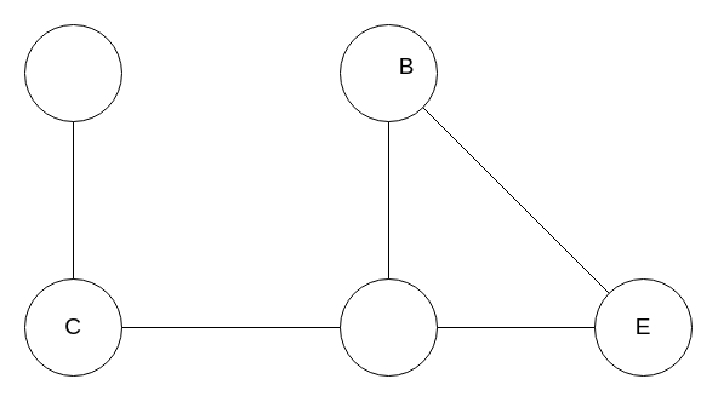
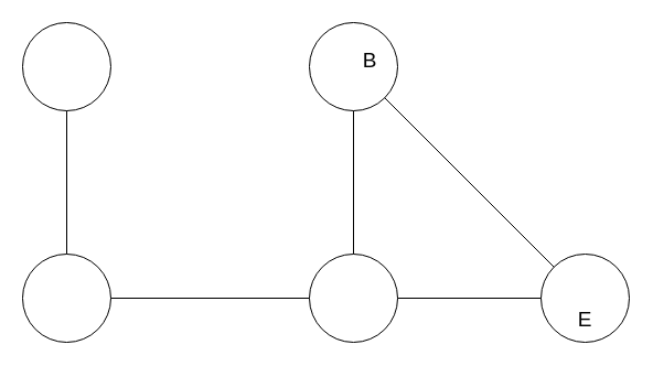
  <mxCell id="0" />
  <mxCell id="1" parent="0" />
  <mxCell id="2" value="" style="ellipse;whiteSpace=wrap;html=1;aspect=fixed;" vertex="1" parent="1"><mxGeometry x="20" y="20" width="80" height="80" as="geometry" /></mxCell>
  <mxCell id="3" value="" style="ellipse;whiteSpace=wrap;html=1;aspect=fixed;" vertex="1" parent="1"><mxGeometry x="280" y="20" width="80" height="80" as="geometry" /></mxCell>
  <mxCell id="4" value="&lt;span style=&quot;font-size: 19px&quot;&gt;B&lt;/span&gt;" style="text;html=1;strokeColor=none;fillColor=none;align=center;verticalAlign=middle;whiteSpace=wrap;rounded=0;" vertex="1" parent="1"><mxGeometry x="315" y="45" width="40" height="20" as="geometry" /></mxCell>
  <mxCell id="5" value="" style="ellipse;whiteSpace=wrap;html=1;aspect=fixed;" vertex="1" parent="1"><mxGeometry x="20" y="230" width="80" height="80" as="geometry" /></mxCell>
- <mxCell id="6" value="&lt;span style=&quot;font-size: 19px&quot;&gt;C&lt;/span&gt;" style="text;html=1;strokeColor=none;fillColor=none;align=center;verticalAlign=middle;whiteSpace=wrap;rounded=0;" vertex="1" parent="1"><mxGeometry x="40" y="260" width="40" height="20" as="geometry" /></mxCell>
  <mxCell id="7" value="" style="ellipse;whiteSpace=wrap;html=1;aspect=fixed;" vertex="1" parent="1"><mxGeometry x="280" y="230" width="80" height="80" as="geometry" /></mxCell>
  <mxCell id="8" value="" style="endArrow=none;html=1;entryX=0.5;entryY=1;entryDx=0;entryDy=0;" edge="1" parent="1" source="5" target="2"><mxGeometry width="50" height="50" relative="1" as="geometry"><mxPoint x="20" y="380" as="sourcePoint" /><mxPoint x="70" y="330" as="targetPoint" /></mxGeometry></mxCell>
  <mxCell id="9" value="" style="endArrow=none;html=1;entryX=0;entryY=0.5;entryDx=0;entryDy=0;exitX=1;exitY=0.5;exitDx=0;exitDy=0;" edge="1" parent="1" source="5" target="7"><mxGeometry width="50" height="50" relative="1" as="geometry"><mxPoint x="20" y="380" as="sourcePoint" /><mxPoint x="70" y="330" as="targetPoint" /></mxGeometry></mxCell>
  <mxCell id="10" value="" style="endArrow=none;html=1;entryX=0.5;entryY=1;entryDx=0;entryDy=0;exitX=0.5;exitY=0;exitDx=0;exitDy=0;" edge="1" parent="1" source="7" target="3"><mxGeometry width="50" height="50" relative="1" as="geometry"><mxPoint x="20" y="380" as="sourcePoint" /><mxPoint x="70" y="330" as="targetPoint" /></mxGeometry></mxCell>
  <mxCell id="11" value="" style="ellipse;whiteSpace=wrap;html=1;aspect=fixed;" vertex="1" parent="1"><mxGeometry x="490" y="230" width="80" height="80" as="geometry" /></mxCell>
- <mxCell id="12" value="&lt;font style=&quot;font-size: 19px&quot;&gt;E&lt;/font&gt;" style="text;html=1;strokeColor=none;fillColor=none;align=center;verticalAlign=middle;whiteSpace=wrap;rounded=0;" vertex="1" parent="1"><mxGeometry x="510" y="260" width="40" height="20" as="geometry" /></mxCell>
+ <mxCell id="12" value="&lt;font style=&quot;font-size: 19px&quot;&gt;E&lt;/font&gt;" style="text;html=1;strokeColor=none;fillColor=none;align=center;verticalAlign=middle;whiteSpace=wrap;rounded=0;" vertex="1" parent="1"><mxGeometry x="510" y="280" width="40" height="20" as="geometry" /></mxCell>
  <mxCell id="13" value="" style="endArrow=none;html=1;entryX=0;entryY=0.5;entryDx=0;entryDy=0;exitX=1;exitY=0.5;exitDx=0;exitDy=0;" edge="1" parent="1" source="7" target="11"><mxGeometry width="50" height="50" relative="1" as="geometry"><mxPoint x="20" y="380" as="sourcePoint" /><mxPoint x="70" y="330" as="targetPoint" /></mxGeometry></mxCell>
  <mxCell id="14" value="" style="endArrow=none;html=1;entryX=1;entryY=1;entryDx=0;entryDy=0;exitX=0;exitY=0;exitDx=0;exitDy=0;" edge="1" parent="1" source="11" target="3"><mxGeometry width="50" height="50" relative="1" as="geometry"><mxPoint x="20" y="380" as="sourcePoint" /><mxPoint x="70" y="330" as="targetPoint" /></mxGeometry></mxCell>
